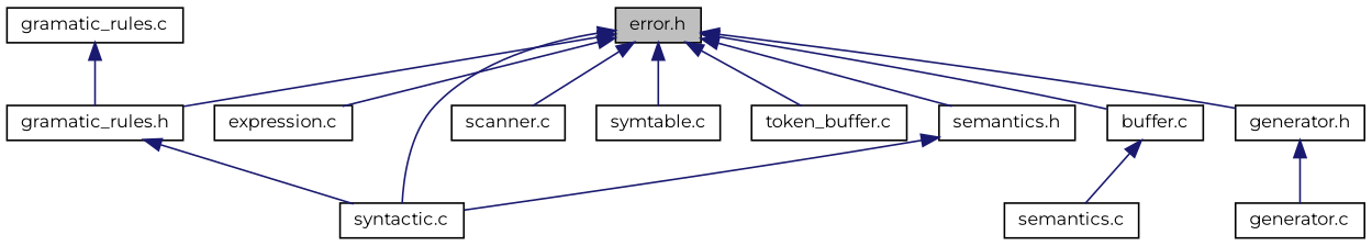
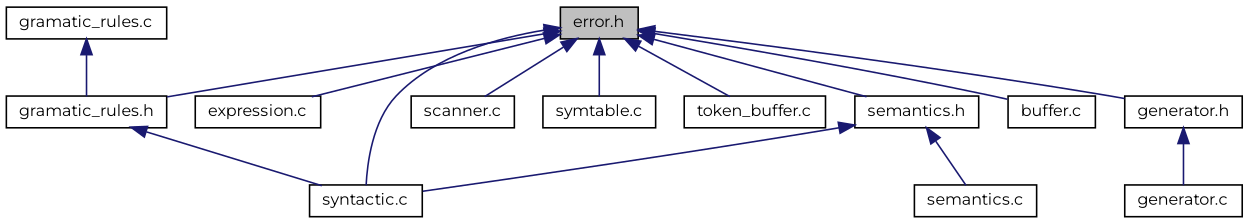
  digraph {
    fontname=Montserrat
    node [color=black fillcolor=white fontname=Montserrat fontsize=10 shape=record style=filled]
    edge [color=midnightblue dir=back fontname=Montserrat fontsize=10 labelfontname=Helvetica labelfontsize=10 style=solid]
    n1 [fillcolor=grey75 fontcolor=black height=0.2 label="error.h" width=0.4]
    n2 [height=0.2 label="buffer.c" width=0.4]
    n3 [height=0.2 label="expression.c" width=0.4]
    n4 [height=0.2 label="generator.h" width=0.4]
    n5 [height=0.2 label="gramatic_rules.h" width=0.4]
    n6 [height=0.2 label="syntactic.c" width=0.4]
    n7 [height=0.2 label="scanner.c" width=0.4]
    n8 [height=0.2 label="semantics.h" width=0.4]
    n9 [height=0.2 label="symtable.c" width=0.4]
    n10 [height=0.2 label="token_buffer.c" width=0.4]
    n11 [height=0.2 label="generator.c" width=0.4]
    n12 [height=0.2 label="semantics.c" width=0.4]
    n13 [height=0.2 label="gramatic_rules.c" width=0.4]
    n1 -> n2
    n1 -> n3
    n1 -> n4
    n1 -> n5
    n1 -> n6
    n1 -> n7
    n1 -> n8
    n1 -> n9
    n1 -> n10
    n4 -> n11
    n5 -> n6
    n8 -> n6
-   n2 -> n12
+   n8 -> n12
    n13 -> n5
  }
